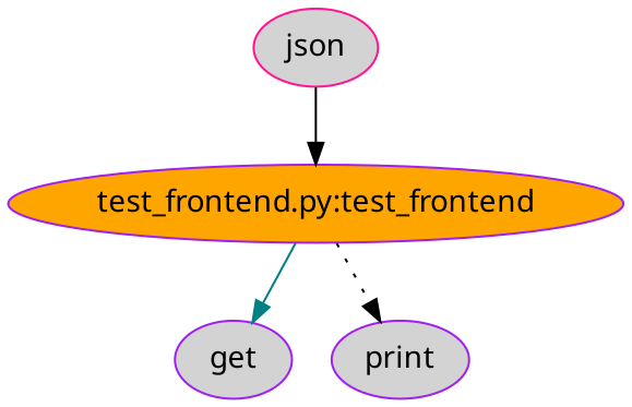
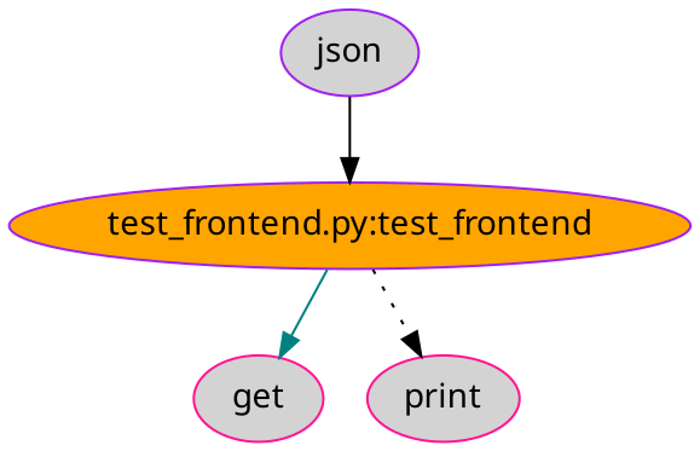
  digraph {
    fontname="Noto Sans"
    node [color=purple fillcolor=lightgrey fontname="Noto Sans" style=filled]
    edge [color=black fontname="Noto Sans" style=solid]
    "test_frontend.py:test_frontend" [fillcolor=orange]
-   get
-   print
-   json [color=deeppink]
+   get [color=deeppink]
+   print [color=deeppink]
+   json
    "test_frontend.py:test_frontend" -> get [color=teal]
    "test_frontend.py:test_frontend" -> print [style=dotted]
    json -> "test_frontend.py:test_frontend"
  }
